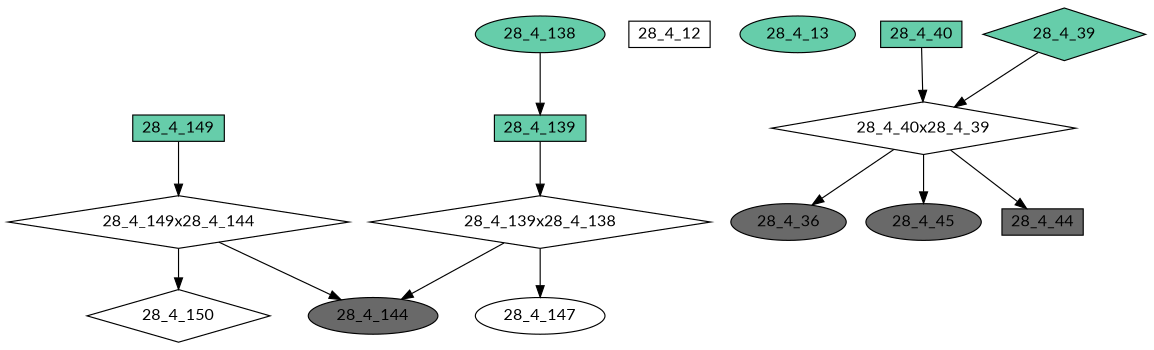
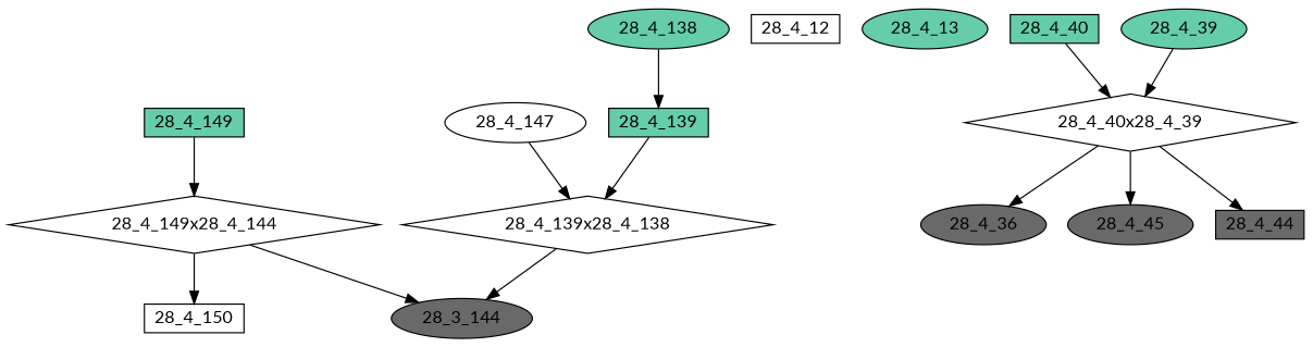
  digraph {
    fontname=Lato
    node [fillcolor=aquamarine3 fontcolor=black fontname=Lato regular=0 shape=ellipse style=filled]
    edge [fontname=Lato]
-   "28_4_144" [fillcolor=dimgrey height=0.3 width=0.5]
+   "28_4_144" [fillcolor=dimgrey height=0.3 width=0.5 label="28_3_144"]
    "28_4_149x28_4_144" [height=.1 shape=diamond width=.1 fillcolor="" fontcolor="" regular="" style=""]
-   "28_4_150" [fillcolor=white height=0.3 shape=diamond width=0.5]
+   "28_4_150" [fillcolor=white height=0.3 shape=box width=0.5]
    "28_4_139x28_4_138" [height=.1 shape=diamond width=.1 fillcolor="" fontcolor="" regular="" style=""]
    "28_4_147" [fillcolor=white height=0.3 width=0.5]
    "28_4_149" [height=0.3 shape=box width=0.5]
    "28_4_139" [height=0.3 shape=box width=0.5]
    "28_4_138" [height=0.3 width=0.5]
    "28_4_12" [fillcolor=white height=0.3 shape=box width=0.5]
    "28_4_13" [height=0.3 width=0.5]
    "28_4_40" [height=0.3 shape=box width=0.5]
    "28_4_40x28_4_39" [height=.1 shape=diamond width=.1 fillcolor="" fontcolor="" regular="" style=""]
    n13 [fillcolor=dimgrey height=0.3 label="28_4_36" width=0.5]
    "28_4_45" [fillcolor=dimgrey height=0.3 width=0.5]
    "28_4_44" [fillcolor=dimgrey height=0.3 shape=box width=0.5]
-   "28_4_39" [height=0.3 shape=diamond width=0.5]
+   "28_4_39" [height=0.3 width=0.5]
    "28_4_149x28_4_144" -> "28_4_144"
    "28_4_149x28_4_144" -> "28_4_150"
    "28_4_139x28_4_138" -> "28_4_144"
-   "28_4_139x28_4_138" -> "28_4_147"
+   "28_4_147" -> "28_4_139x28_4_138"
    "28_4_149" -> "28_4_149x28_4_144"
    "28_4_139" -> "28_4_139x28_4_138"
    "28_4_138" -> "28_4_139"
    "28_4_40" -> "28_4_40x28_4_39"
    "28_4_40x28_4_39" -> n13
    "28_4_40x28_4_39" -> "28_4_45"
    "28_4_40x28_4_39" -> "28_4_44"
    "28_4_39" -> "28_4_40x28_4_39"
  }
